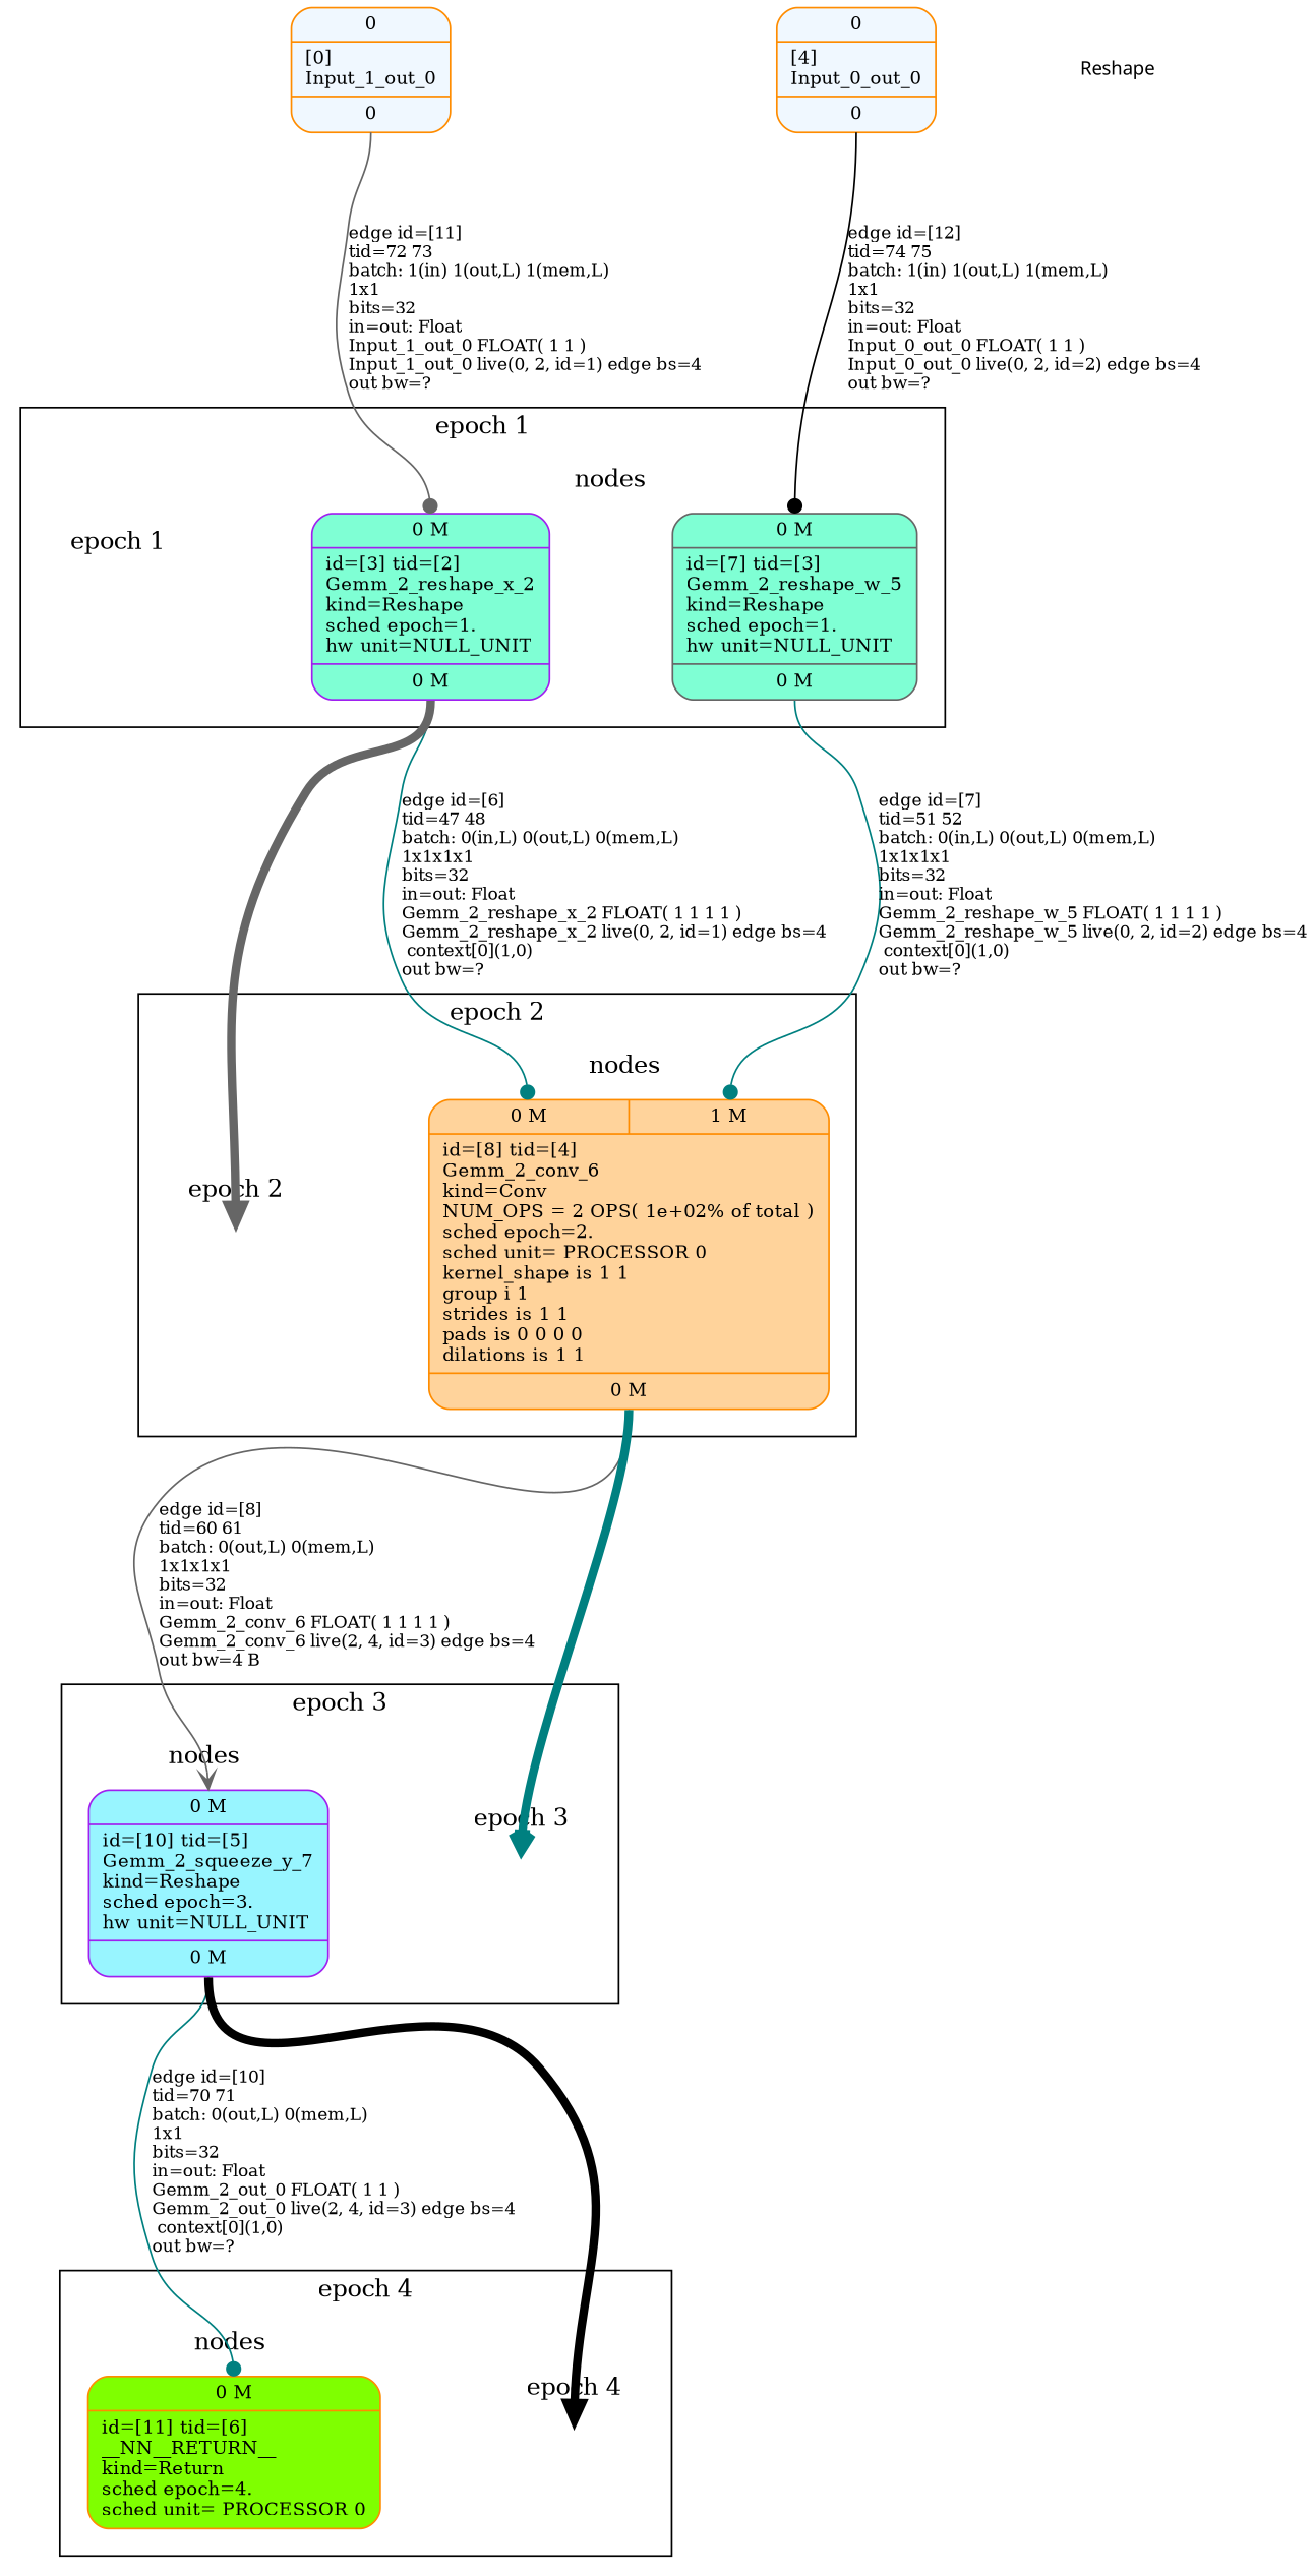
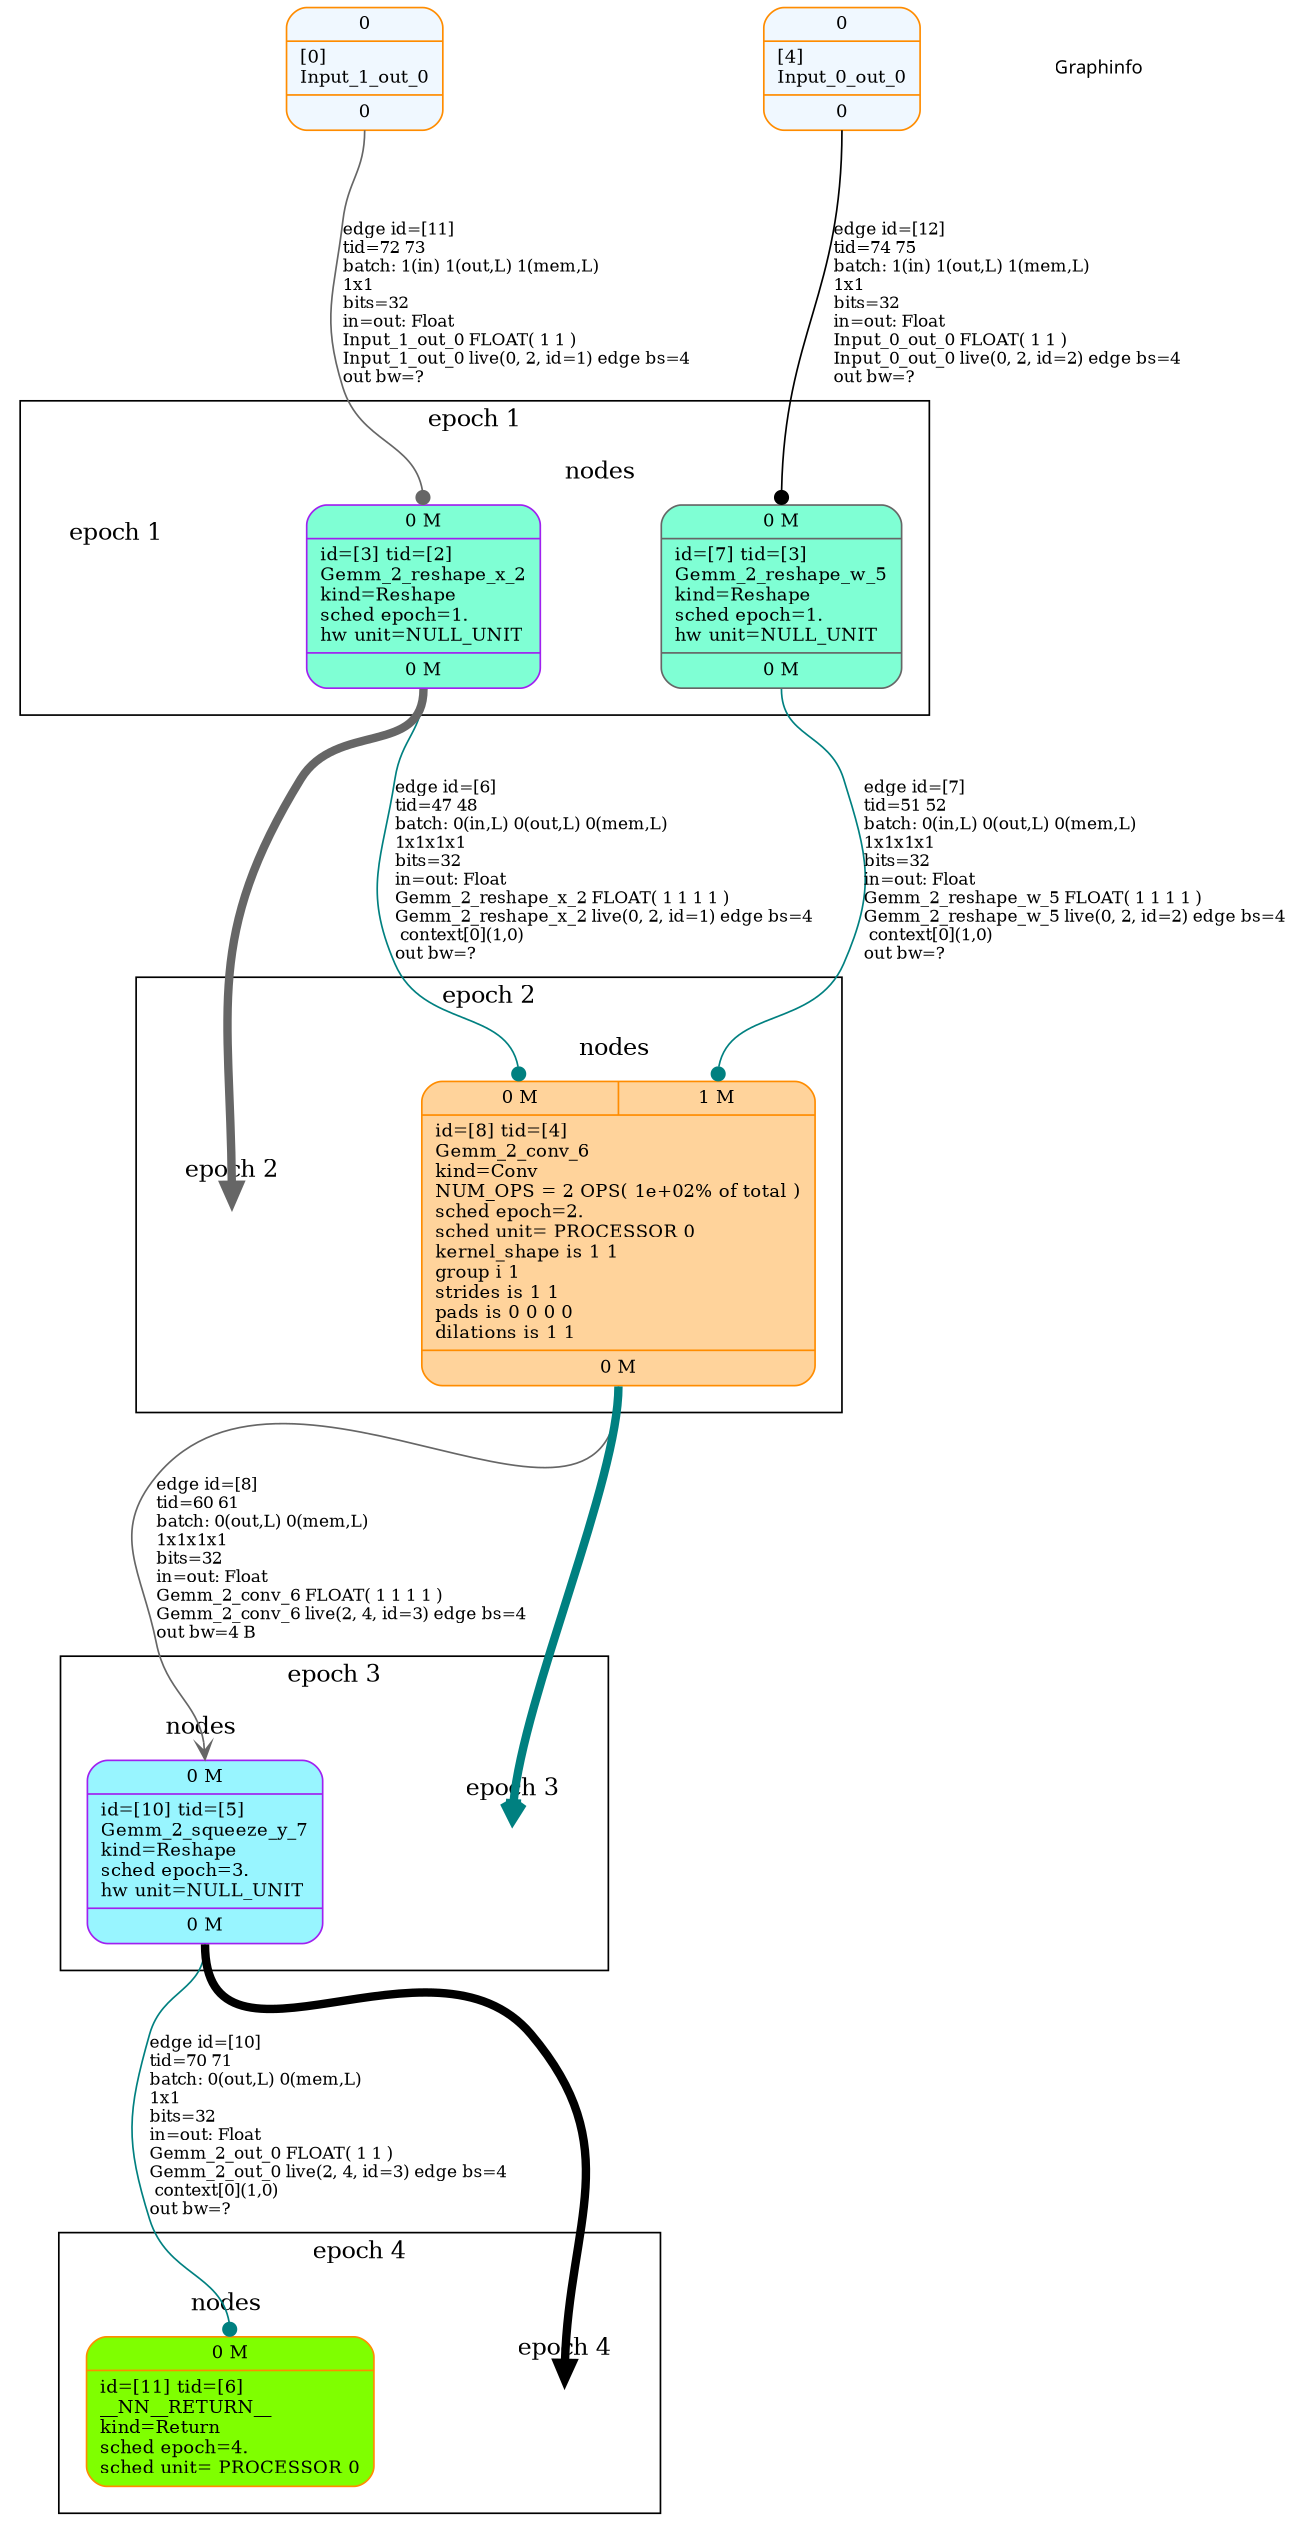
  digraph {
    compound=true
    fontsize=11
    nodesep=1
    rankdir=BU
    ranksep=1.5
    splines=spline
    node [fontsize=11 shape=record style="rounded,filled"]
    edge [fontsize=10 headport="i0:n" tailport="o0:s" color=teal arrowhead=dot]
    n1 [fillcolor=aquamarine label="{ { < i0>  0 M } | id=[3] tid=[2]\lGemm_2_reshape_x_2\lkind=Reshape\lsched epoch=1.\lhw unit=NULL_UNIT\l | { < o0>  0 M } }" color=purple]
    n2 [fillcolor=aquamarine label="{ { < i0>  0 M } | id=[7] tid=[3]\lGemm_2_reshape_w_5\lkind=Reshape\lsched epoch=1.\lhw unit=NULL_UNIT\l | { < o0>  0 M } }" color=gray40]
    dummy_1 [style=invis shape=""]
    n4 [fillcolor=burlywood1 label="{ { < i0>  0 M  | < i1>  1 M } | id=[8] tid=[4]\lGemm_2_conv_6\lkind=Conv\lNUM_OPS = 2 OPS( 1e+02% of total )\lsched epoch=2.\lsched unit= PROCESSOR 0\lkernel_shape is 1 1\lgroup i 1\lstrides is 1 1\lpads is 0 0 0 0\ldilations is 1 1\l | { < o0>  0 M } }" color=darkorange]
    dummy_2 [style=invis shape=""]
    n6 [fillcolor=cadetblue1 label="{ { < i0>  0 M } | id=[10] tid=[5]\lGemm_2_squeeze_y_7\lkind=Reshape\lsched epoch=3.\lhw unit=NULL_UNIT\l | { < o0>  0 M } }" color=purple]
    dummy_3 [style=invis shape=""]
    n8 [fillcolor=chartreuse label="{ { < i0>  0 M } | id=[11] tid=[6]\l__NN__RETURN__\lkind=Return\lsched epoch=4.\lsched unit= PROCESSOR 0\l}" color=darkorange]
    dummy_4 [style=invis shape=""]
-   Graphinfo [color=gray40 fontname="Arial-Bold" shape=plaintext style=rounded label=Reshape]
+   Graphinfo [color=gray40 fontname="Arial-Bold" shape=plaintext style=rounded]
    n11 [fillcolor=aliceblue label="{ { <i0> 0} |  [0]\lInput_1_out_0 | { <o0> 0} }" color=darkorange]
    n12 [fillcolor=aliceblue label="{ { <i0> 0} |  [4]\lInput_0_out_0 | { <o0> 0} }" color=darkorange]
    subgraph cluster_1 {
      fontsize=14
      label="epoch 1"
      subgraph cluster_2 {
        fontsize=14
        label="nodes "
        peripheries=0
        n1
        n2
      }
      subgraph cluster_3 {
        fontsize=14
        peripheries=0
        dummy_1
      }
    }
    subgraph cluster_4 {
      fontsize=14
      label="epoch 2"
      subgraph cluster_5 {
        fontsize=14
        label="nodes "
        peripheries=0
        n4
      }
      subgraph cluster_6 {
        fontsize=14
        peripheries=0
        dummy_2
      }
    }
    subgraph cluster_7 {
      fontsize=14
      label="epoch 3"
      subgraph cluster_8 {
        fontsize=14
        label="nodes "
        peripheries=0
        n6
      }
      subgraph cluster_9 {
        fontsize=14
        peripheries=0
        dummy_3
      }
    }
    subgraph cluster_10 {
      fontsize=14
      label="epoch 4"
      subgraph cluster_11 {
        fontsize=14
        label="nodes "
        peripheries=0
        n8
      }
      subgraph cluster_12 {
        fontsize=14
        peripheries=0
        dummy_4
      }
    }
    n1 -> n4 [label="edge id=[6]\ltid=47 48\lbatch: 0(in,L) 0(out,L) 0(mem,L) \l1x1x1x1\lbits=32\lin=out: Float\lGemm_2_reshape_x_2 FLOAT( 1 1 1 1 )\lGemm_2_reshape_x_2 live(0, 2, id=1) edge bs=4\l context[0](1,0)\lout bw=?\l"]
    n1 -> dummy_2 [headport=n penwidth=5 strength=1000 tailport=s color=gray40 arrowhead=normal]
    n2 -> n4 [headport="i1:n" label="edge id=[7]\ltid=51 52\lbatch: 0(in,L) 0(out,L) 0(mem,L) \l1x1x1x1\lbits=32\lin=out: Float\lGemm_2_reshape_w_5 FLOAT( 1 1 1 1 )\lGemm_2_reshape_w_5 live(0, 2, id=2) edge bs=4\l context[0](1,0)\lout bw=?\l"]
    n4 -> n6 [label="edge id=[8]\ltid=60 61\lbatch: 0(out,L) 0(mem,L) \l1x1x1x1\lbits=32\lin=out: Float\lGemm_2_conv_6 FLOAT( 1 1 1 1 )\lGemm_2_conv_6 live(2, 4, id=3) edge bs=4\lout bw=4 B\l" color=gray40 arrowhead=vee]
    n4 -> dummy_3 [headport=n penwidth=5 strength=1000 tailport=s arrowhead=vee]
    n6 -> n8 [label="edge id=[10]\ltid=70 71\lbatch: 0(out,L) 0(mem,L) \l1x1\lbits=32\lin=out: Float\lGemm_2_out_0 FLOAT( 1 1 )\lGemm_2_out_0 live(2, 4, id=3) edge bs=4\l context[0](1,0)\lout bw=?\l"]
    n6 -> dummy_4 [headport=n penwidth=5 strength=1000 tailport=s color=black arrowhead=normal]
    n11 -> n1 [label="edge id=[11]\ltid=72 73\lbatch: 1(in) 1(out,L) 1(mem,L) \l1x1\lbits=32\lin=out: Float\lInput_1_out_0 FLOAT( 1 1 )\lInput_1_out_0 live(0, 2, id=1) edge bs=4\lout bw=?\l" color=gray40]
    n12 -> n2 [label="edge id=[12]\ltid=74 75\lbatch: 1(in) 1(out,L) 1(mem,L) \l1x1\lbits=32\lin=out: Float\lInput_0_out_0 FLOAT( 1 1 )\lInput_0_out_0 live(0, 2, id=2) edge bs=4\lout bw=?\l" color=black]
  }
